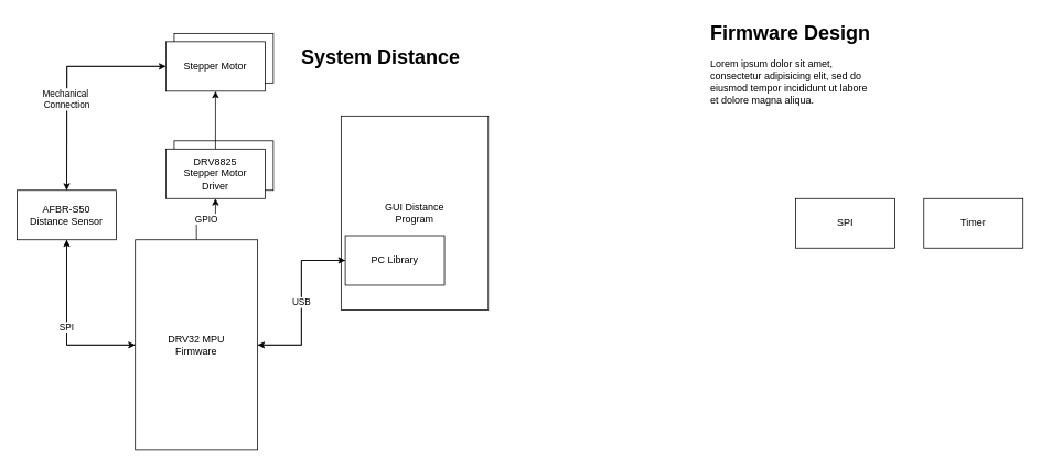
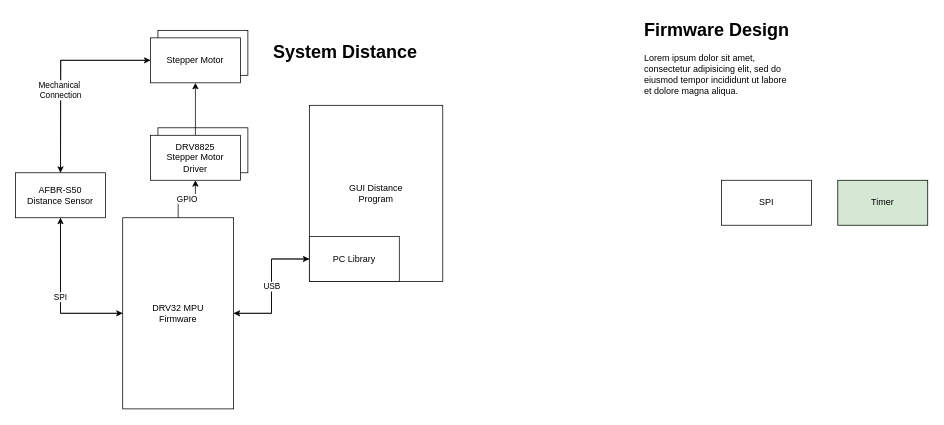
  <mxCell id="0" />
  <mxCell id="1" parent="0" />
  <mxCell id="2" value="GUI Distance&lt;br&gt;Program" style="rounded=0;whiteSpace=wrap;html=1;" vertex="1" parent="1"><mxGeometry x="412" y="140" width="178" height="235" as="geometry" /></mxCell>
  <mxCell id="3" style="edgeStyle=orthogonalEdgeStyle;rounded=0;orthogonalLoop=1;jettySize=auto;html=1;entryX=0;entryY=0.5;entryDx=0;entryDy=0;endArrow=classic;endFill=1;" edge="1" parent="1" source="14" target="10"><mxGeometry relative="1" as="geometry"><Array as="points"><mxPoint x="80" y="418" /></Array></mxGeometry></mxCell>
  <mxCell id="4" style="edgeStyle=orthogonalEdgeStyle;rounded=0;orthogonalLoop=1;jettySize=auto;html=1;endArrow=classic;endFill=1;" edge="1" parent="1" source="17"><mxGeometry relative="1" as="geometry"><mxPoint x="80" y="230" as="targetPoint" /></mxGeometry></mxCell>
  <mxCell id="5" value="Stepper Motor" style="rounded=0;whiteSpace=wrap;html=1;" vertex="1" parent="1"><mxGeometry x="210" y="40" width="120" height="60" as="geometry" /></mxCell>
  <mxCell id="6" value="DRV8825&lt;br&gt;Stepper Motor&lt;br&gt;Driver" style="rounded=0;whiteSpace=wrap;html=1;" vertex="1" parent="1"><mxGeometry x="210" y="170" width="120" height="60" as="geometry" /></mxCell>
  <mxCell id="7" value="SPI" style="edgeStyle=orthogonalEdgeStyle;rounded=0;orthogonalLoop=1;jettySize=auto;html=1;entryX=0.5;entryY=1;entryDx=0;entryDy=0;" edge="1" parent="1" source="10" target="14"><mxGeometry relative="1" as="geometry" /></mxCell>
  <mxCell id="8" value="GPIO" style="edgeStyle=orthogonalEdgeStyle;rounded=0;orthogonalLoop=1;jettySize=auto;html=1;entryX=0.5;entryY=1;entryDx=0;entryDy=0;" edge="1" parent="1" source="10" target="16"><mxGeometry relative="1" as="geometry" /></mxCell>
  <mxCell id="9" value="" style="edgeStyle=orthogonalEdgeStyle;rounded=0;orthogonalLoop=1;jettySize=auto;html=1;endArrow=classic;endFill=1;" edge="1" parent="1" source="10" target="12"><mxGeometry relative="1" as="geometry" /></mxCell>
  <mxCell id="10" value="DRV32 MPU&lt;br&gt;Firmware" style="rounded=0;whiteSpace=wrap;html=1;" vertex="1" parent="1"><mxGeometry x="163" y="290" width="148" height="255" as="geometry" /></mxCell>
  <mxCell id="11" value="USB" style="edgeStyle=orthogonalEdgeStyle;rounded=0;orthogonalLoop=1;jettySize=auto;html=1;entryX=1;entryY=0.5;entryDx=0;entryDy=0;endArrow=classic;endFill=1;" edge="1" parent="1" source="12" target="10"><mxGeometry relative="1" as="geometry" /></mxCell>
- <mxCell id="12" value="PC Library" style="rounded=0;whiteSpace=wrap;html=1;" vertex="1" parent="1"><mxGeometry x="417" y="285" width="120" height="60" as="geometry" /></mxCell>
+ <mxCell id="12" value="PC Library" style="rounded=0;whiteSpace=wrap;html=1;" vertex="1" parent="1"><mxGeometry x="412" y="315" width="120" height="60" as="geometry" /></mxCell>
  <mxCell id="13" value="Mechanical&amp;nbsp;&lt;br&gt;Connection" style="edgeStyle=orthogonalEdgeStyle;rounded=0;orthogonalLoop=1;jettySize=auto;html=1;entryX=0;entryY=0.5;entryDx=0;entryDy=0;" edge="1" parent="1" source="14" target="17"><mxGeometry x="-0.185" relative="1" as="geometry"><Array as="points"><mxPoint x="80" y="80" /></Array><mxPoint as="offset" /></mxGeometry></mxCell>
  <mxCell id="14" value="AFBR-S50&lt;br&gt;Distance Sensor" style="rounded=0;whiteSpace=wrap;html=1;" vertex="1" parent="1"><mxGeometry x="20" y="230" width="120" height="60" as="geometry" /></mxCell>
  <mxCell id="15" value="" style="edgeStyle=orthogonalEdgeStyle;rounded=0;orthogonalLoop=1;jettySize=auto;html=1;" edge="1" parent="1" source="16" target="17"><mxGeometry relative="1" as="geometry" /></mxCell>
  <mxCell id="16" value="DRV8825&lt;br&gt;Stepper Motor&lt;br&gt;Driver" style="rounded=0;whiteSpace=wrap;html=1;" vertex="1" parent="1"><mxGeometry x="200" y="180" width="120" height="60" as="geometry" /></mxCell>
  <mxCell id="17" value="Stepper Motor" style="rounded=0;whiteSpace=wrap;html=1;" vertex="1" parent="1"><mxGeometry x="200" y="50" width="120" height="60" as="geometry" /></mxCell>
  <mxCell id="18" value="&lt;h1&gt;System Distance&lt;/h1&gt;&lt;p&gt;&lt;br&gt;&lt;/p&gt;" style="text;html=1;strokeColor=none;fillColor=none;spacing=5;spacingTop=-20;whiteSpace=wrap;overflow=hidden;rounded=0;" vertex="1" parent="1"><mxGeometry x="359" y="49" width="254" height="66" as="geometry" /></mxCell>
  <mxCell id="19" value="&lt;h1&gt;Firmware Design&lt;/h1&gt;&lt;p&gt;Lorem ipsum dolor sit amet, consectetur adipisicing elit, sed do eiusmod tempor incididunt ut labore et dolore magna aliqua.&lt;/p&gt;" style="text;html=1;strokeColor=none;fillColor=none;spacing=5;spacingTop=-20;whiteSpace=wrap;overflow=hidden;rounded=0;" vertex="1" parent="1"><mxGeometry x="854" y="20" width="209" height="120" as="geometry" /></mxCell>
  <mxCell id="20" value="SPI" style="rounded=0;whiteSpace=wrap;html=1;" vertex="1" parent="1"><mxGeometry x="962" y="240" width="120" height="60" as="geometry" /></mxCell>
- <mxCell id="21" value="Timer" style="rounded=0;whiteSpace=wrap;html=1;" vertex="1" parent="1"><mxGeometry x="1117" y="240" width="120" height="60" as="geometry" /></mxCell>
+ <mxCell id="21" value="Timer" style="rounded=0;whiteSpace=wrap;html=1;fillColor=#d5e8d4;" vertex="1" parent="1"><mxGeometry x="1117" y="240" width="120" height="60" as="geometry" /></mxCell>
